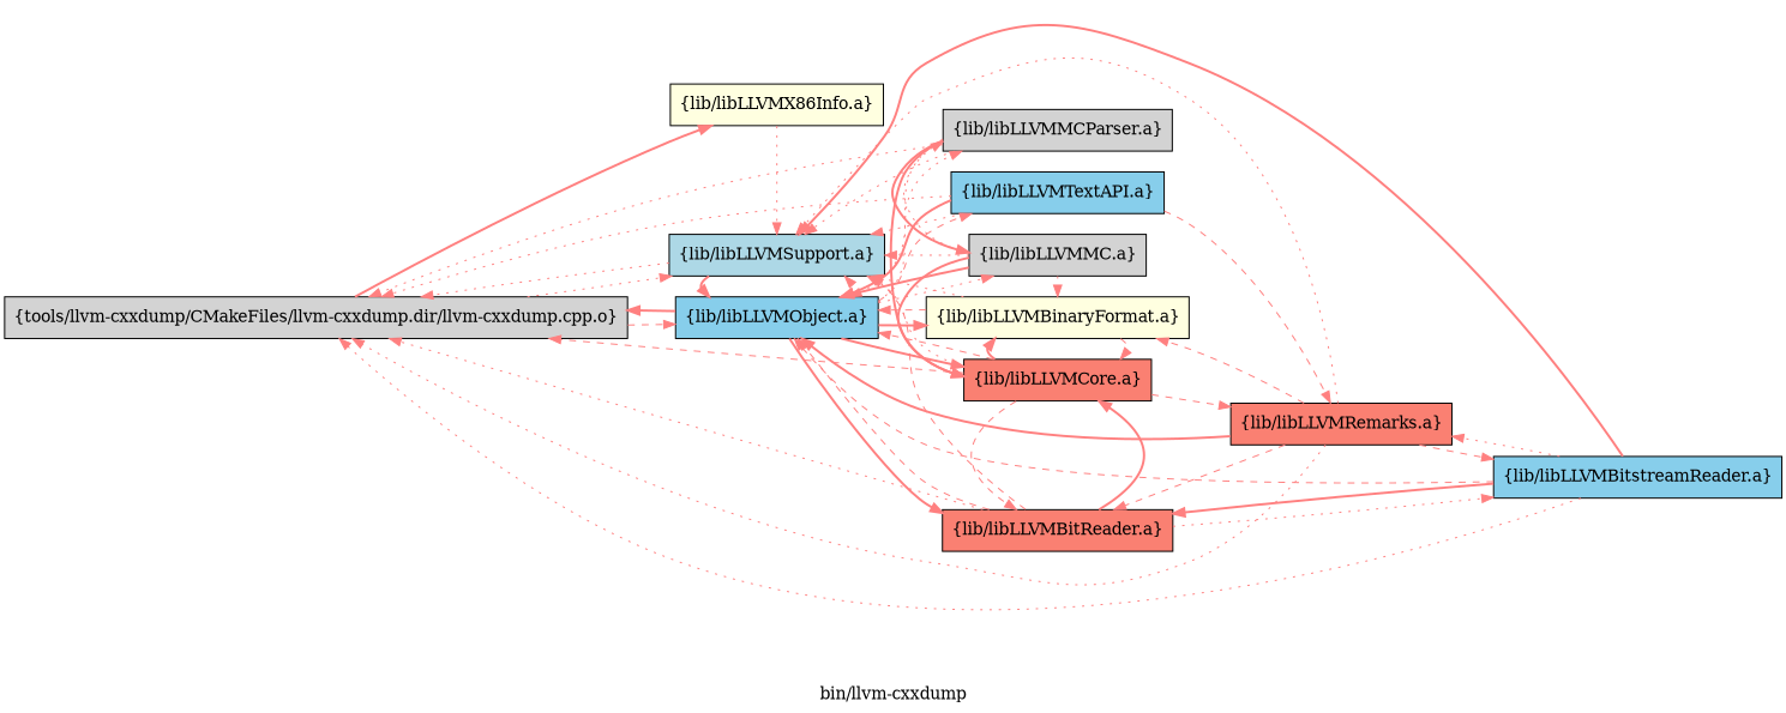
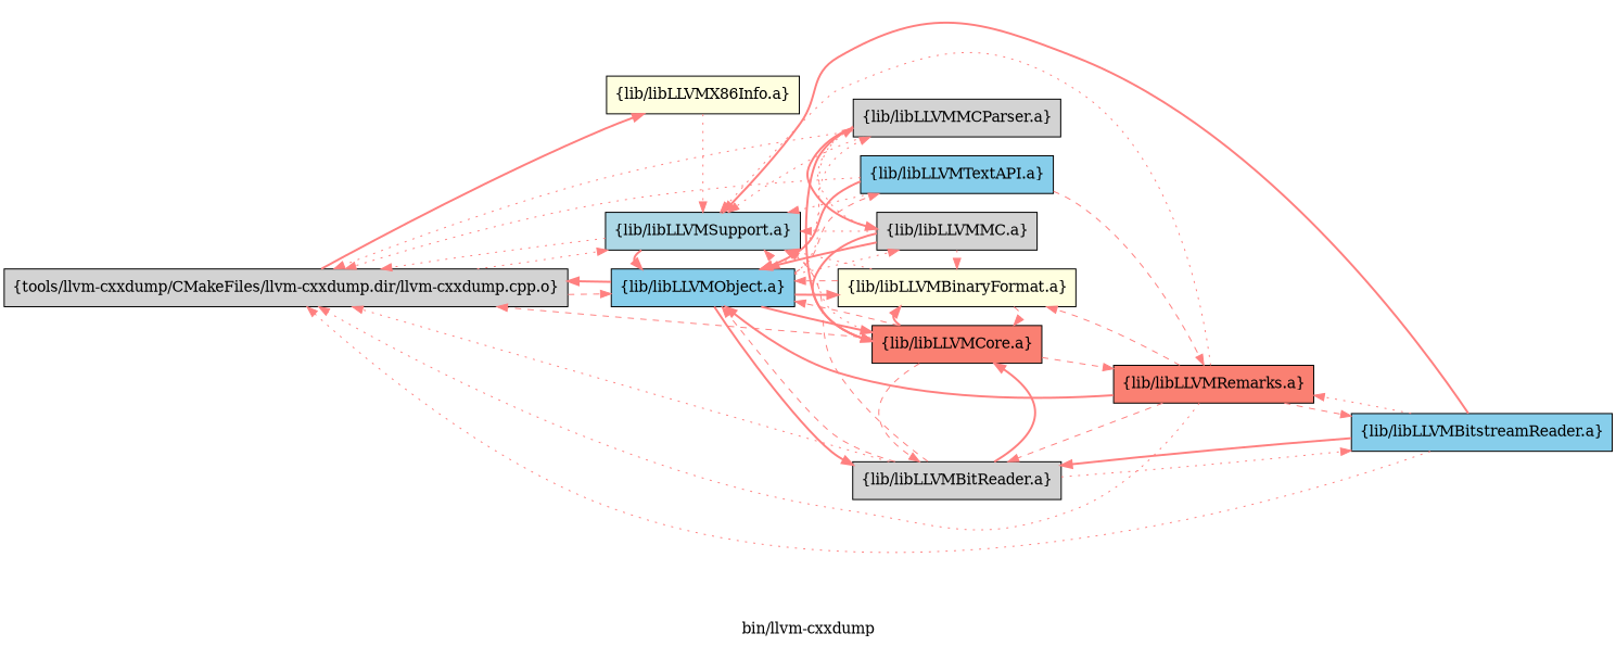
  digraph {
    label="bin/llvm-cxxdump"
    rankdir=LR
    node [fillcolor=lightgrey group=1 shape=box style=filled]
    edge [color="1.000000 0.5 1" style=dotted]
    n1 [label="{tools/llvm-cxxdump/CMakeFiles/llvm-cxxdump.dir/llvm-cxxdump.cpp.o}"]
    n2 [fillcolor=lightyellow label="{lib/libLLVMX86Info.a}"]
    n3 [fillcolor=skyblue label="{lib/libLLVMObject.a}"]
    n4 [fillcolor=lightblue label="{lib/libLLVMSupport.a}"]
    n5 [fillcolor=lightyellow label="{lib/libLLVMBinaryFormat.a}"]
    n6 [label="{lib/libLLVMMC.a}"]
-   n7 [fillcolor=salmon label="{lib/libLLVMBitReader.a}"]
+   n7 [label="{lib/libLLVMBitReader.a}"]
    n8 [fillcolor=salmon label="{lib/libLLVMCore.a}"]
    n9 [label="{lib/libLLVMMCParser.a}"]
    n10 [fillcolor=skyblue label="{lib/libLLVMTextAPI.a}"]
    n11 [fillcolor=skyblue label="{lib/libLLVMBitstreamReader.a}"]
    n12 [fillcolor=salmon label="{lib/libLLVMRemarks.a}"]
    subgraph sub_1 {
      rank=same
      n1
    }
    subgraph sub_2 {
      rank=same
      n2
      n3
      n4
    }
    subgraph sub_3 {
      rank=same
      n5
      n6
      n7
      n8
      n9
      n10
    }
    n1 -> n2 [style=bold]
    n1 -> n3 [style=dashed]
    n1 -> n4
    n2 -> n4
    n3 -> n1 [style=bold]
    n3 -> n4
    n3 -> n5 [style=bold]
    n3 -> n6
    n3 -> n7 [style=bold]
    n3 -> n8 [style=bold]
    n3 -> n9
    n3 -> n10 [style=dashed]
    n4 -> n1
    n4 -> n3 [style=bold]
    n5 -> n3 [style=dashed]
    n5 -> n4
    n5 -> n8 [style=dashed]
    n6 -> n3 [style=bold]
    n6 -> n4
    n6 -> n5
    n6 -> n8 [style=bold]
    n6 -> n9
    n7 -> n1
    n7 -> n3 [style=dashed]
    n7 -> n4 [style=dashed]
    n7 -> n8 [style=bold]
    n7 -> n11
    n8 -> n1 [style=dashed]
    n8 -> n3 [style=dashed]
    n8 -> n4
    n8 -> n5 [style=bold]
    n8 -> n7 [style=dashed]
    n8 -> n12 [style=dashed]
    n9 -> n1
    n9 -> n3
    n9 -> n4
    n9 -> n6 [style=bold]
    n9 -> n8 [style=bold]
    n10 -> n1
    n10 -> n3 [style=bold]
    n10 -> n4
    n10 -> n12 [style=dashed]
    n11 -> n1
-   n11 -> n3 [style=dashed]
    n11 -> n4 [style=bold]
    n11 -> n7 [style=bold]
    n11 -> n12
    n12 -> n1
    n12 -> n3 [style=bold]
    n12 -> n4
    n12 -> n5 [style=dashed]
    n12 -> n7 [style=dashed]
    n12 -> n11 [style=dashed]
  }
